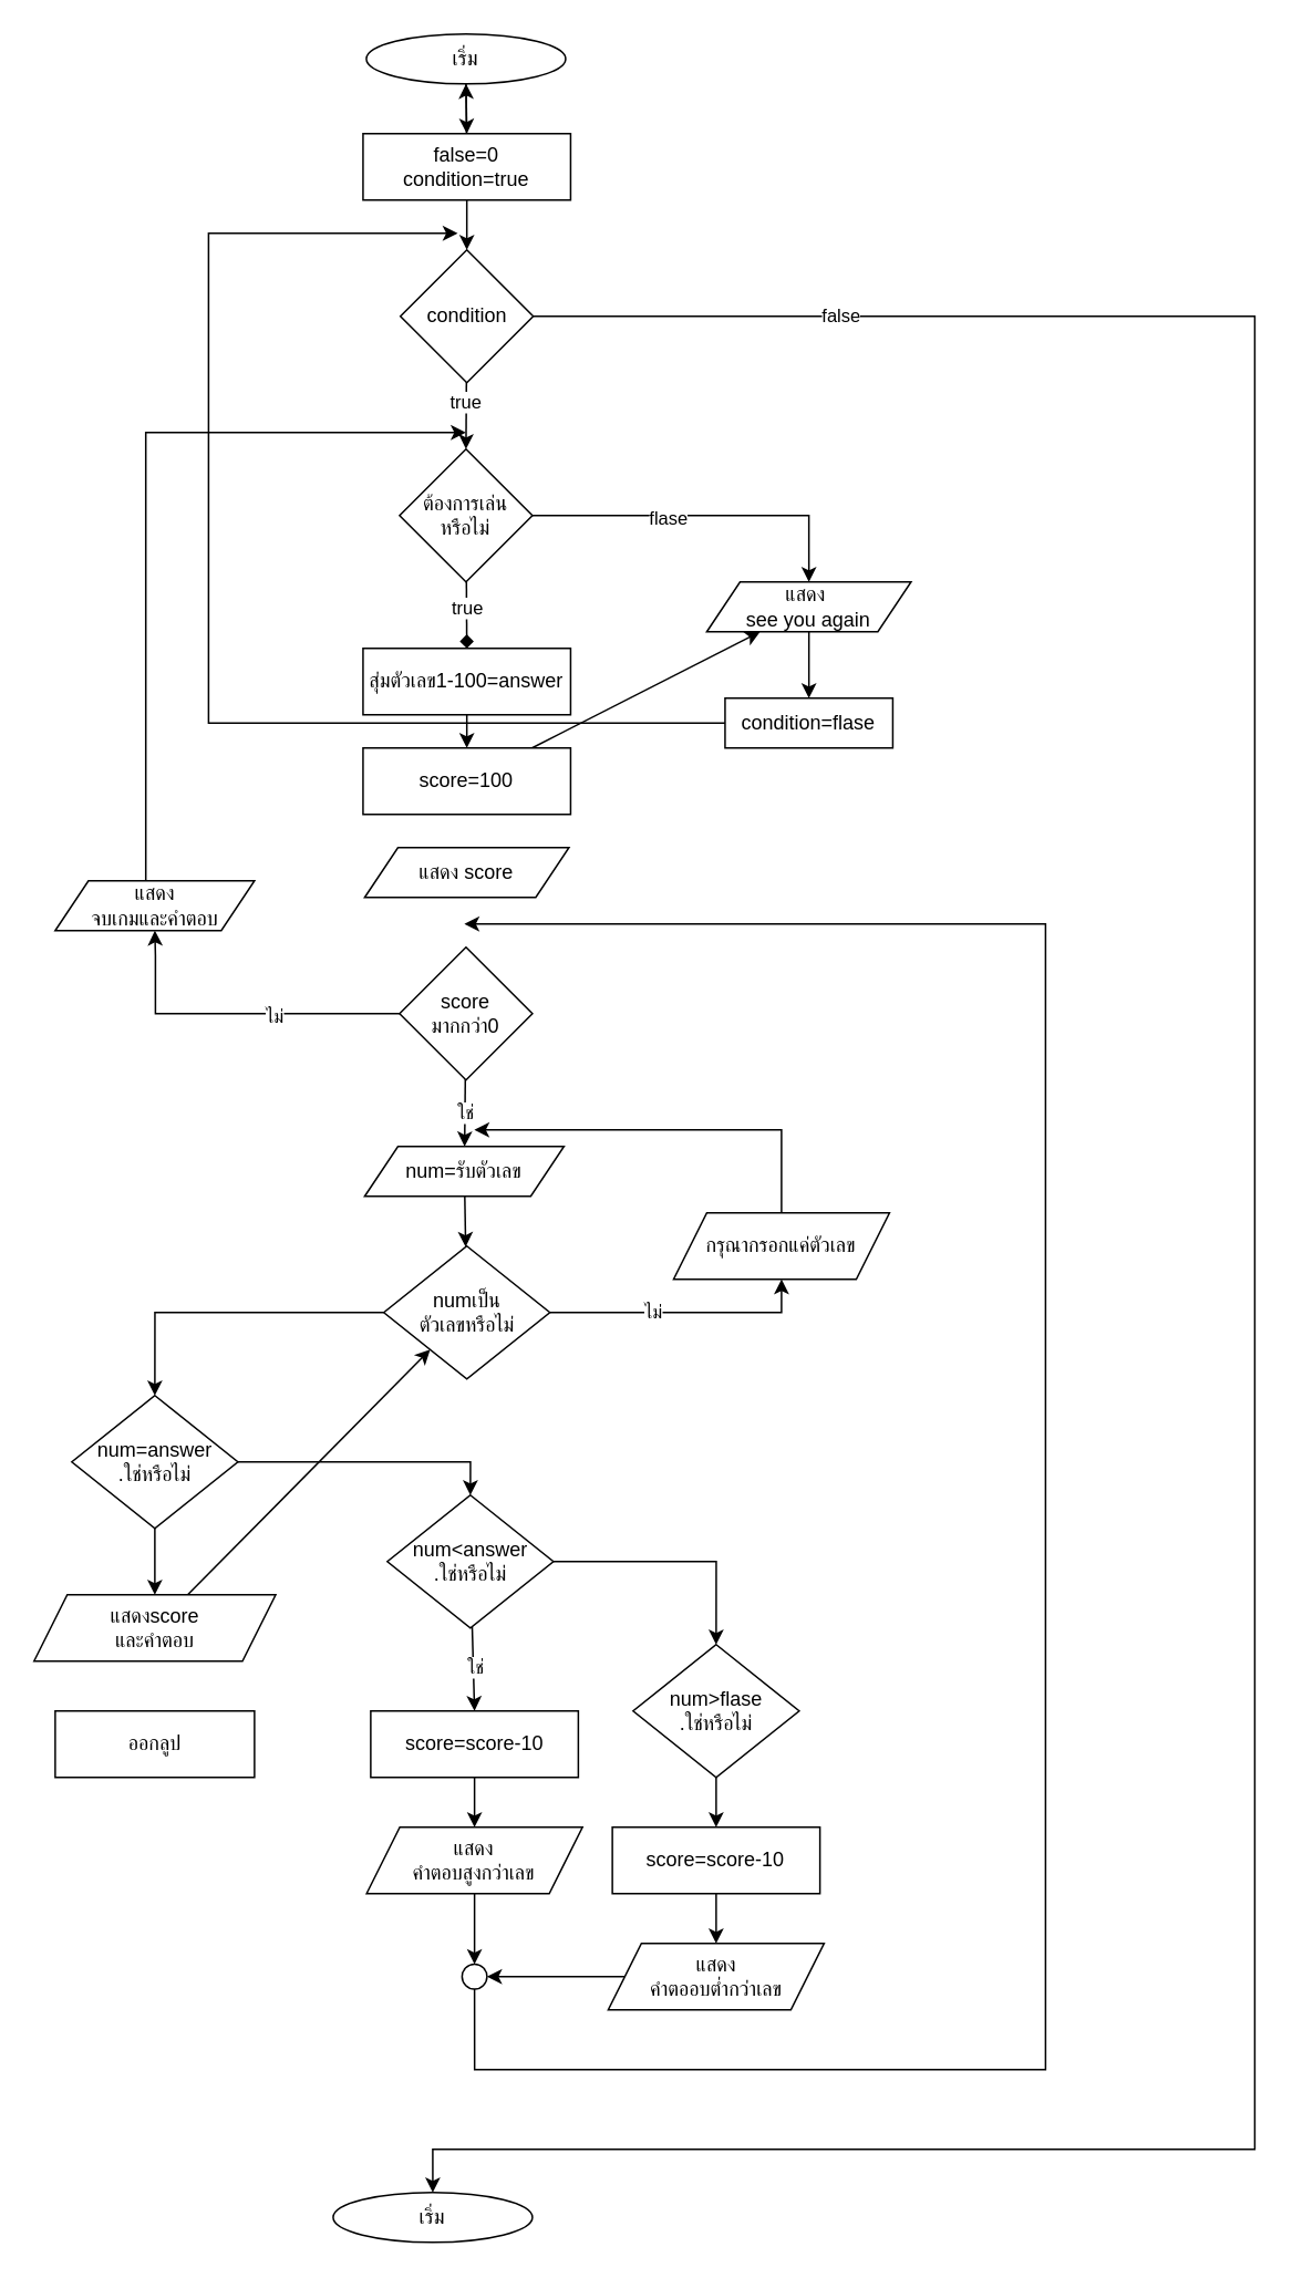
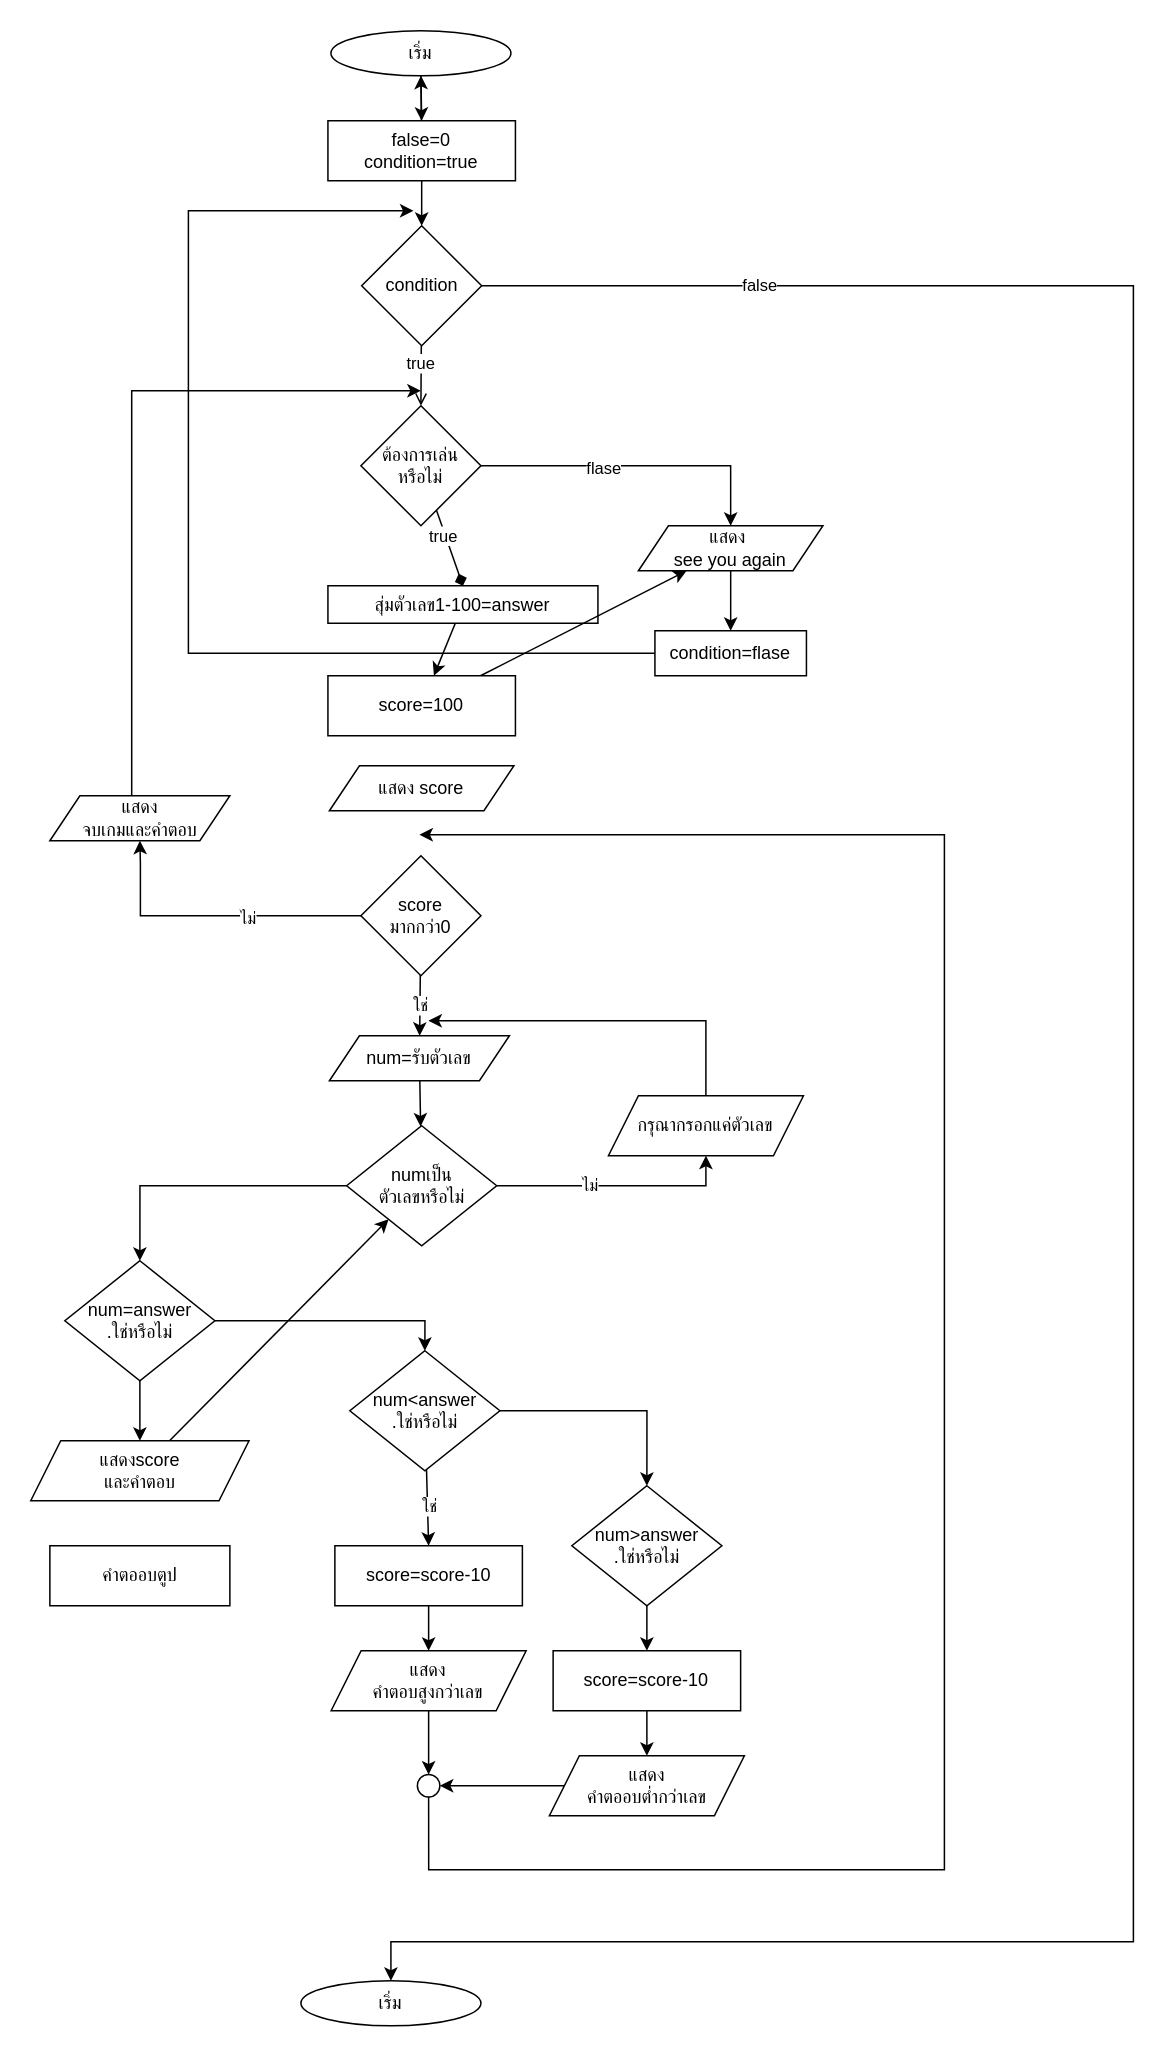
  <mxCell id="0" />
  <mxCell id="1" parent="0" />
  <mxCell id="2" value="" style="edgeStyle=none;html=1;entryX=0.5;entryY=0;entryDx=0;entryDy=0;" parent="1" source="3" target="7" edge="1"><mxGeometry relative="1" as="geometry"><mxPoint x="280.509" y="70" as="targetPoint" /><Array as="points" /></mxGeometry></mxCell>
  <mxCell id="3" value="เริ่ม" style="ellipse;whiteSpace=wrap;html=1;" parent="1" vertex="1"><mxGeometry x="220.12" y="20" width="120" height="30" as="geometry" /></mxCell>
  <mxCell id="4" value="" style="edgeStyle=none;html=1;" parent="1" edge="1"><mxGeometry relative="1" as="geometry"><mxPoint x="280.62" y="350" as="targetPoint" /><mxPoint x="280.62" y="350" as="sourcePoint" /></mxGeometry></mxCell>
  <mxCell id="5" value="" style="edgeStyle=none;html=1;" parent="1" source="7" target="12" edge="1"><mxGeometry relative="1" as="geometry" /></mxCell>
  <mxCell id="6" value="" style="edgeStyle=none;html=1;" parent="1" source="7" target="3" edge="1"><mxGeometry relative="1" as="geometry" /></mxCell>
  <mxCell id="7" value="&lt;div&gt;false=0&lt;/div&gt;condition=true" style="whiteSpace=wrap;html=1;" parent="1" vertex="1"><mxGeometry x="218.12" y="80" width="125" height="40" as="geometry" /></mxCell>
  <mxCell id="8" value="" style="edgeStyle=orthogonalEdgeStyle;html=1;entryX=0.5;entryY=0;entryDx=0;entryDy=0;rounded=0;curved=0;" parent="1" source="12" target="55" edge="1"><mxGeometry relative="1" as="geometry"><mxPoint x="265.12" y="1290" as="targetPoint" /><Array as="points"><mxPoint x="755.12" y="190" /><mxPoint x="755.12" y="1294" /><mxPoint x="260.12" y="1294" /></Array></mxGeometry></mxCell>
  <mxCell id="9" value="false" style="edgeLabel;html=1;align=center;verticalAlign=middle;resizable=0;points=[];" parent="8" vertex="1" connectable="0"><mxGeometry x="-0.212" y="2" relative="1" as="geometry"><mxPoint x="-252" y="-377" as="offset" /></mxGeometry></mxCell>
- <mxCell id="10" value="" style="edgeStyle=none;html=1;entryX=0.5;entryY=0;entryDx=0;entryDy=0;" parent="1" source="12" target="17" edge="1"><mxGeometry relative="1" as="geometry"><mxPoint x="280.12" y="270" as="targetPoint" /></mxGeometry></mxCell>
+ <mxCell id="10" value="" style="edgeStyle=none;html=1;entryX=0.5;entryY=0;entryDx=0;entryDy=0;endArrow=open;" parent="1" source="12" target="17" edge="1"><mxGeometry relative="1" as="geometry"><mxPoint x="280.12" y="270" as="targetPoint" /></mxGeometry></mxCell>
  <mxCell id="11" value="true" style="edgeLabel;html=1;align=center;verticalAlign=middle;resizable=0;points=[];" parent="10" vertex="1" connectable="0"><mxGeometry x="-0.393" y="1" relative="1" as="geometry"><mxPoint x="-2" as="offset" /></mxGeometry></mxCell>
  <mxCell id="12" value="condition" style="rhombus;whiteSpace=wrap;html=1;" parent="1" vertex="1"><mxGeometry x="240.62" y="150" width="80" height="80" as="geometry" /></mxCell>
  <mxCell id="13" value="" style="edgeStyle=orthogonalEdgeStyle;html=1;entryX=0.5;entryY=0;entryDx=0;entryDy=0;rounded=0;curved=0;" parent="1" source="17" target="54" edge="1"><mxGeometry relative="1" as="geometry"><mxPoint x="425.12" y="310" as="targetPoint" /></mxGeometry></mxCell>
  <mxCell id="14" value="flase" style="edgeLabel;html=1;align=center;verticalAlign=middle;resizable=0;points=[];" parent="13" vertex="1" connectable="0"><mxGeometry x="-0.213" y="-1" relative="1" as="geometry"><mxPoint as="offset" /></mxGeometry></mxCell>
  <mxCell id="15" value="" style="edgeStyle=none;html=1;entryX=0.5;entryY=0;entryDx=0;entryDy=0;endArrow=diamond;" parent="1" source="17" target="19" edge="1"><mxGeometry relative="1" as="geometry"><mxPoint x="280.12" y="410" as="targetPoint" /></mxGeometry></mxCell>
  <mxCell id="16" value="true" style="edgeLabel;html=1;align=center;verticalAlign=middle;resizable=0;points=[];" parent="15" vertex="1" connectable="0"><mxGeometry x="-0.575" y="1" relative="1" as="geometry"><mxPoint x="-1" y="7" as="offset" /></mxGeometry></mxCell>
  <mxCell id="17" value="ต้องการเล่น&lt;div&gt;หรือไม่&lt;/div&gt;" style="rhombus;whiteSpace=wrap;html=1;" parent="1" vertex="1"><mxGeometry x="240.12" y="270" width="80" height="80" as="geometry" /></mxCell>
  <mxCell id="18" value="" style="edgeStyle=none;html=1;" parent="1" source="19" target="21" edge="1"><mxGeometry relative="1" as="geometry" /></mxCell>
- <mxCell id="19" value="สุ่มตัวเลข1-100=answer" style="whiteSpace=wrap;html=1;" parent="1" vertex="1"><mxGeometry x="218.12" y="390" width="125" height="40" as="geometry" /></mxCell>
+ <mxCell id="19" value="สุ่มตัวเลข1-100=answer" style="whiteSpace=wrap;html=1;" parent="1" vertex="1"><mxGeometry x="218.12" y="390" width="180" height="25" as="geometry" /></mxCell>
  <mxCell id="20" value="" style="edgeStyle=none;html=1;" parent="1" source="21" target="54" edge="1"><mxGeometry relative="1" as="geometry" /></mxCell>
  <mxCell id="21" value="score=100" style="whiteSpace=wrap;html=1;" parent="1" vertex="1"><mxGeometry x="218.12" y="450" width="125" height="40" as="geometry" /></mxCell>
  <mxCell id="22" value="" style="edgeStyle=orthogonalEdgeStyle;html=1;rounded=0;entryX=0.5;entryY=1;entryDx=0;entryDy=0;" parent="1" edge="1"><mxGeometry relative="1" as="geometry"><mxPoint x="240.12" y="610" as="sourcePoint" /><mxPoint x="92.75" y="560" as="targetPoint" /><Array as="points"><mxPoint x="93.12" y="610" /><mxPoint x="93.12" y="575" /><mxPoint x="93.12" y="575" /></Array></mxGeometry></mxCell>
  <mxCell id="23" value="ไม่" style="edgeLabel;html=1;align=center;verticalAlign=middle;resizable=0;points=[];" parent="22" vertex="1" connectable="0"><mxGeometry x="-0.226" y="1" relative="1" as="geometry"><mxPoint as="offset" /></mxGeometry></mxCell>
  <mxCell id="24" value="" style="edgeStyle=none;html=1;" parent="1" source="26" target="29" edge="1"><mxGeometry relative="1" as="geometry" /></mxCell>
  <mxCell id="25" value="ใช่" style="edgeLabel;html=1;align=center;verticalAlign=middle;resizable=0;points=[];" parent="24" vertex="1" connectable="0"><mxGeometry x="-0.028" relative="1" as="geometry"><mxPoint as="offset" /></mxGeometry></mxCell>
  <mxCell id="26" value="score&lt;div&gt;มากกว่า0&lt;/div&gt;" style="rhombus;whiteSpace=wrap;html=1;" parent="1" vertex="1"><mxGeometry x="240.12" y="570" width="80" height="80" as="geometry" /></mxCell>
  <mxCell id="27" value="แสดง score" style="shape=parallelogram;perimeter=parallelogramPerimeter;whiteSpace=wrap;html=1;fixedSize=1;" parent="1" vertex="1"><mxGeometry x="219.12" y="510" width="123" height="30" as="geometry" /></mxCell>
  <mxCell id="28" value="" style="edgeStyle=none;html=1;" parent="1" source="29" target="33" edge="1"><mxGeometry relative="1" as="geometry" /></mxCell>
  <mxCell id="29" value="num=&lt;span style=&quot;color: rgb(0, 0, 0);&quot;&gt;รับตัวเลข&lt;/span&gt;" style="shape=parallelogram;perimeter=parallelogramPerimeter;whiteSpace=wrap;html=1;fixedSize=1;" parent="1" vertex="1"><mxGeometry x="219.12" y="690" width="120" height="30" as="geometry" /></mxCell>
  <mxCell id="30" value="" style="edgeStyle=orthogonalEdgeStyle;html=1;entryX=0.5;entryY=1;entryDx=0;entryDy=0;rounded=0;curved=0;" parent="1" source="33" target="62" edge="1"><mxGeometry relative="1" as="geometry" /></mxCell>
  <mxCell id="31" value="ไม่" style="edgeLabel;html=1;align=center;verticalAlign=middle;resizable=0;points=[];" parent="30" vertex="1" connectable="0"><mxGeometry x="-0.217" y="1" relative="1" as="geometry"><mxPoint as="offset" /></mxGeometry></mxCell>
  <mxCell id="32" value="" style="edgeStyle=orthogonalEdgeStyle;html=1;rounded=0;curved=0;entryX=0.5;entryY=0;entryDx=0;entryDy=0;" parent="1" source="33" target="36" edge="1"><mxGeometry relative="1" as="geometry" /></mxCell>
  <mxCell id="33" value="numเป็น&lt;div&gt;ตัวเลขหรือไม่&lt;/div&gt;" style="rhombus;whiteSpace=wrap;html=1;" parent="1" vertex="1"><mxGeometry x="230.62" y="750" width="100" height="80" as="geometry" /></mxCell>
  <mxCell id="34" value="" style="edgeStyle=orthogonalEdgeStyle;html=1;entryX=0.5;entryY=0;entryDx=0;entryDy=0;rounded=0;curved=0;" parent="1" source="36" target="40" edge="1"><mxGeometry relative="1" as="geometry" /></mxCell>
  <mxCell id="35" value="" style="edgeStyle=none;html=1;" parent="1" source="36" target="42" edge="1"><mxGeometry relative="1" as="geometry" /></mxCell>
  <mxCell id="36" value="num=answer&lt;div&gt;.ใช่หรือไม่&lt;/div&gt;" style="rhombus;whiteSpace=wrap;html=1;" parent="1" vertex="1"><mxGeometry x="42.75" y="840" width="100" height="80" as="geometry" /></mxCell>
  <mxCell id="37" value="" style="edgeStyle=none;html=1;entryX=0.5;entryY=0;entryDx=0;entryDy=0;" parent="1" source="40" target="44" edge="1"><mxGeometry relative="1" as="geometry"><mxPoint x="422.75" y="1050" as="targetPoint" /></mxGeometry></mxCell>
  <mxCell id="38" value="ใช่" style="edgeLabel;html=1;align=center;verticalAlign=middle;resizable=0;points=[];" parent="37" vertex="1" connectable="0"><mxGeometry x="-0.054" y="1" relative="1" as="geometry"><mxPoint as="offset" /></mxGeometry></mxCell>
  <mxCell id="39" value="" style="edgeStyle=orthogonalEdgeStyle;html=1;entryX=0.5;entryY=0;entryDx=0;entryDy=0;rounded=0;curved=0;" parent="1" source="40" target="48" edge="1"><mxGeometry relative="1" as="geometry" /></mxCell>
  <mxCell id="40" value="num&amp;lt;answer&lt;div&gt;.ใช่หรือไม่&lt;/div&gt;" style="rhombus;whiteSpace=wrap;html=1;" parent="1" vertex="1"><mxGeometry x="232.75" y="900" width="100" height="80" as="geometry" /></mxCell>
  <mxCell id="41" value="" style="edgeStyle=none;html=1;" parent="1" source="42" target="33" edge="1"><mxGeometry relative="1" as="geometry" /></mxCell>
  <mxCell id="42" value="แสดงscore&lt;div&gt;และคำตอบ&lt;/div&gt;" style="shape=parallelogram;perimeter=parallelogramPerimeter;whiteSpace=wrap;html=1;fixedSize=1;" parent="1" vertex="1"><mxGeometry x="20" y="960" width="145.5" height="40" as="geometry" /></mxCell>
  <mxCell id="43" value="" style="edgeStyle=none;html=1;" parent="1" source="44" target="46" edge="1"><mxGeometry relative="1" as="geometry" /></mxCell>
  <mxCell id="44" value="score=score-10" style="whiteSpace=wrap;html=1;" parent="1" vertex="1"><mxGeometry x="222.75" y="1030" width="125" height="40" as="geometry" /></mxCell>
  <mxCell id="45" value="" style="edgeStyle=none;html=1;" parent="1" source="46" target="59" edge="1"><mxGeometry relative="1" as="geometry" /></mxCell>
  <mxCell id="46" value="แสดง&lt;div&gt;คำตอบสูงกว่าเลข&lt;/div&gt;" style="shape=parallelogram;perimeter=parallelogramPerimeter;whiteSpace=wrap;html=1;fixedSize=1;" parent="1" vertex="1"><mxGeometry x="220.25" y="1100" width="130" height="40" as="geometry" /></mxCell>
  <mxCell id="47" value="" style="edgeStyle=none;html=1;" parent="1" source="48" target="50" edge="1"><mxGeometry relative="1" as="geometry" /></mxCell>
- <mxCell id="48" value="num&amp;gt;flase&lt;div&gt;.ใช่หรือไม่&lt;/div&gt;" style="rhombus;whiteSpace=wrap;html=1;" parent="1" vertex="1"><mxGeometry x="380.75" y="990" width="100" height="80" as="geometry" /></mxCell>
+ <mxCell id="48" value="num&amp;gt;answer&lt;div&gt;.ใช่หรือไม่&lt;/div&gt;" style="rhombus;whiteSpace=wrap;html=1;" parent="1" vertex="1"><mxGeometry x="380.75" y="990" width="100" height="80" as="geometry" /></mxCell>
  <mxCell id="49" value="" style="edgeStyle=none;html=1;" parent="1" source="50" target="52" edge="1"><mxGeometry relative="1" as="geometry" /></mxCell>
  <mxCell id="50" value="score=score-10" style="whiteSpace=wrap;html=1;" parent="1" vertex="1"><mxGeometry x="368.25" y="1100" width="125" height="40" as="geometry" /></mxCell>
  <mxCell id="51" value="" style="edgeStyle=none;html=1;" parent="1" source="52" target="59" edge="1"><mxGeometry relative="1" as="geometry" /></mxCell>
  <mxCell id="52" value="แสดง&lt;div&gt;คำตออบต่ำกว่าเลข&lt;/div&gt;" style="shape=parallelogram;perimeter=parallelogramPerimeter;whiteSpace=wrap;html=1;fixedSize=1;" parent="1" vertex="1"><mxGeometry x="365.75" y="1170" width="130" height="40" as="geometry" /></mxCell>
  <mxCell id="53" value="" style="edgeStyle=none;html=1;" parent="1" source="54" target="57" edge="1"><mxGeometry relative="1" as="geometry" /></mxCell>
  <mxCell id="54" value="แสดง&amp;nbsp;&lt;div&gt;see you again&lt;/div&gt;" style="shape=parallelogram;perimeter=parallelogramPerimeter;whiteSpace=wrap;html=1;fixedSize=1;" parent="1" vertex="1"><mxGeometry x="425.12" y="350" width="123" height="30" as="geometry" /></mxCell>
  <mxCell id="55" value="เริ่ม" style="ellipse;whiteSpace=wrap;html=1;" parent="1" vertex="1"><mxGeometry x="200.12" y="1320" width="120" height="30" as="geometry" /></mxCell>
  <mxCell id="56" value="" style="edgeStyle=orthogonalEdgeStyle;html=1;rounded=0;" parent="1" source="57" edge="1"><mxGeometry relative="1" as="geometry"><mxPoint x="275.12" y="140" as="targetPoint" /><Array as="points"><mxPoint x="125.12" y="435" /><mxPoint x="125.12" y="140" /></Array></mxGeometry></mxCell>
  <mxCell id="57" value="condition=flase" style="whiteSpace=wrap;html=1;" parent="1" vertex="1"><mxGeometry x="436.12" y="420" width="101" height="30" as="geometry" /></mxCell>
  <mxCell id="58" value="" style="edgeStyle=orthogonalEdgeStyle;html=1;rounded=0;curved=0;exitX=0.5;exitY=1;exitDx=0;exitDy=0;" parent="1" source="59" edge="1"><mxGeometry relative="1" as="geometry"><mxPoint x="289.25" y="1203.5" as="sourcePoint" /><mxPoint x="279.12" y="556" as="targetPoint" /><Array as="points"><mxPoint x="285.12" y="1246" /><mxPoint x="629.12" y="1246" /><mxPoint x="629.12" y="556" /></Array></mxGeometry></mxCell>
  <mxCell id="59" value="" style="ellipse;whiteSpace=wrap;html=1;aspect=fixed;" parent="1" vertex="1"><mxGeometry x="277.75" y="1182.5" width="15" height="15" as="geometry" /></mxCell>
- <mxCell id="60" value="ออกลูป" style="whiteSpace=wrap;html=1;" parent="1" vertex="1"><mxGeometry x="32.75" y="1030" width="120" height="40" as="geometry" /></mxCell>
+ <mxCell id="60" value="คำตออบตูป" style="whiteSpace=wrap;html=1;" parent="1" vertex="1"><mxGeometry x="32.75" y="1030" width="120" height="40" as="geometry" /></mxCell>
  <mxCell id="61" value="" style="edgeStyle=orthogonalEdgeStyle;html=1;rounded=0;" parent="1" source="62" edge="1"><mxGeometry relative="1" as="geometry"><mxPoint x="285.12" y="680" as="targetPoint" /><Array as="points"><mxPoint x="470.12" y="680" /><mxPoint x="425.12" y="680" /></Array></mxGeometry></mxCell>
  <mxCell id="62" value="กรุณากรอกแค่ตัวเลข" style="shape=parallelogram;perimeter=parallelogramPerimeter;whiteSpace=wrap;html=1;fixedSize=1;" parent="1" vertex="1"><mxGeometry x="405.12" y="730" width="130" height="40" as="geometry" /></mxCell>
  <mxCell id="63" value="" style="edgeStyle=orthogonalEdgeStyle;html=1;rounded=0;curved=0;exitX=0.5;exitY=0;exitDx=0;exitDy=0;" parent="1" edge="1"><mxGeometry relative="1" as="geometry"><mxPoint x="80" y="530" as="sourcePoint" /><mxPoint x="280" y="260" as="targetPoint" /><Array as="points"><mxPoint x="87.25" y="530" /><mxPoint x="87.25" y="260" /></Array></mxGeometry></mxCell>
  <mxCell id="64" value="&lt;div&gt;&lt;br&gt;&lt;/div&gt;แสดง&lt;div&gt;จบเกมและคำตอบ&lt;div&gt;&lt;br&gt;&lt;/div&gt;&lt;/div&gt;" style="shape=parallelogram;perimeter=parallelogramPerimeter;whiteSpace=wrap;html=1;fixedSize=1;" parent="1" vertex="1"><mxGeometry x="32.75" y="530" width="120" height="30" as="geometry" /></mxCell>
